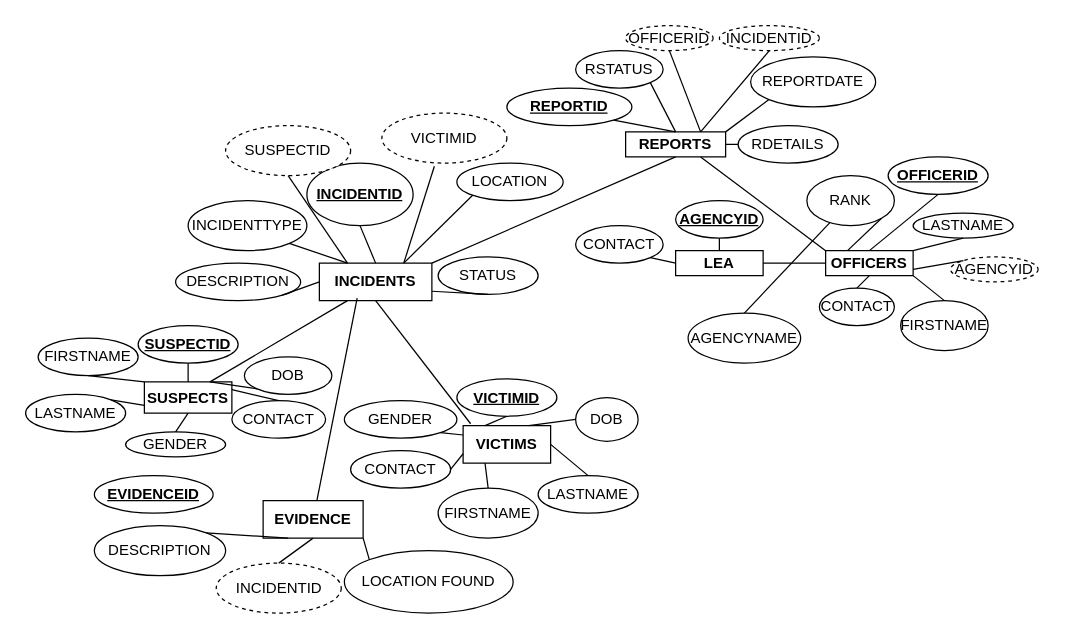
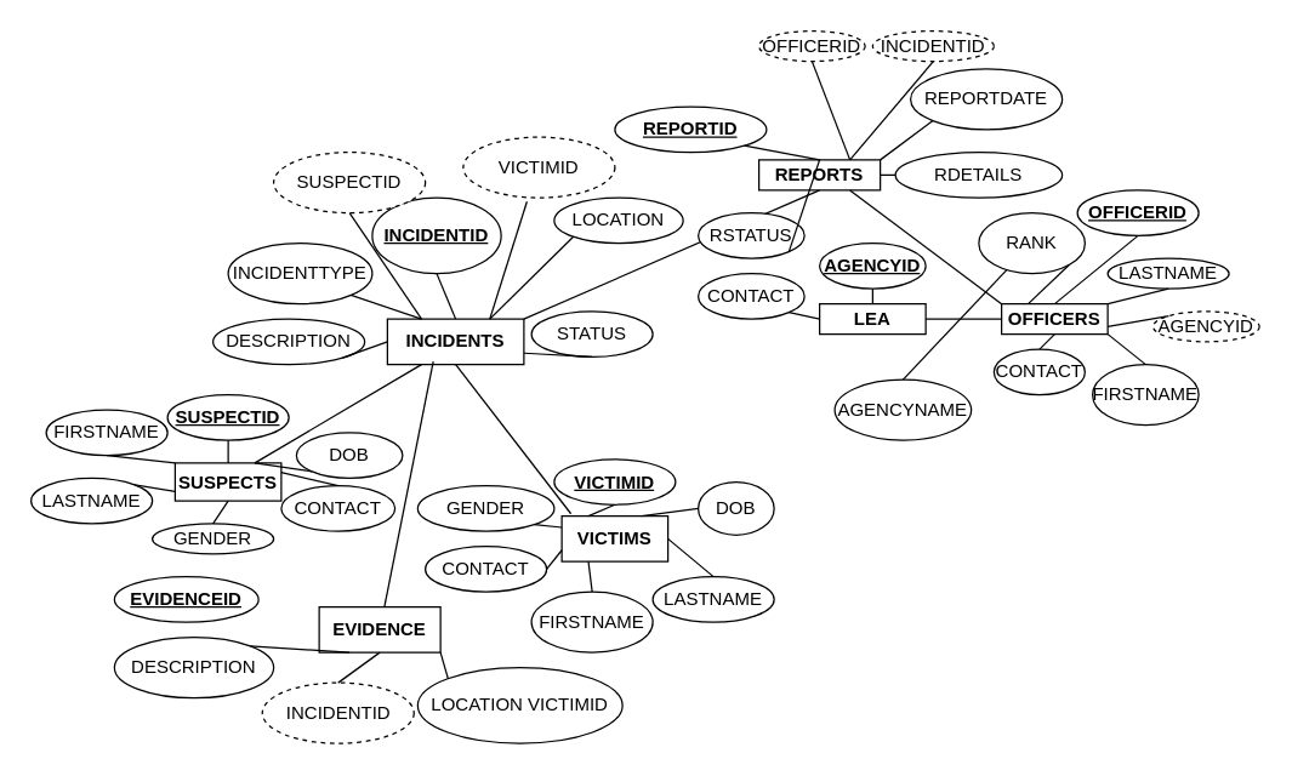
  <mxCell id="0" />
  <mxCell id="1" parent="0" />
  <mxCell id="2" value="&lt;b&gt;VICTIMS&lt;/b&gt;" style="rounded=0;whiteSpace=wrap;html=1;" parent="1" vertex="1"><mxGeometry x="370" y="340" width="70" height="30" as="geometry" /></mxCell>
  <mxCell id="3" value="CONTACT" style="ellipse;whiteSpace=wrap;html=1;" parent="1" vertex="1"><mxGeometry x="185" y="320" width="75" height="30" as="geometry" /></mxCell>
  <mxCell id="4" value="CONTACT" style="ellipse;whiteSpace=wrap;html=1;" parent="1" vertex="1"><mxGeometry x="280" y="360" width="80" height="30" as="geometry" /></mxCell>
  <mxCell id="5" value="LASTNAME" style="ellipse;whiteSpace=wrap;html=1;" parent="1" vertex="1"><mxGeometry x="430" y="380" width="80" height="30" as="geometry" /></mxCell>
  <mxCell id="6" value="&lt;b&gt;&lt;u&gt;VICTIMID&lt;/u&gt;&lt;/b&gt;" style="ellipse;whiteSpace=wrap;html=1;" parent="1" vertex="1"><mxGeometry x="365" y="302.5" width="80" height="30" as="geometry" /></mxCell>
  <mxCell id="7" value="&lt;b&gt;&lt;u&gt;SUSPECTID&lt;/u&gt;&lt;/b&gt;" style="ellipse;whiteSpace=wrap;html=1;" parent="1" vertex="1"><mxGeometry x="110" y="260" width="80" height="30" as="geometry" /></mxCell>
  <mxCell id="8" value="DOB" style="ellipse;whiteSpace=wrap;html=1;" parent="1" vertex="1"><mxGeometry x="460" y="317.5" width="50" height="35" as="geometry" /></mxCell>
  <mxCell id="9" value="FIRSTNAME" style="ellipse;whiteSpace=wrap;html=1;" parent="1" vertex="1"><mxGeometry x="30" y="270" width="80" height="30" as="geometry" /></mxCell>
  <mxCell id="10" value="&lt;b&gt;&lt;u&gt;INCIDENTID&lt;/u&gt;&lt;/b&gt;" style="ellipse;whiteSpace=wrap;html=1;" parent="1" vertex="1"><mxGeometry x="245" y="130" width="85" height="50" as="geometry" /></mxCell>
  <mxCell id="11" value="FIRSTNAME" style="ellipse;whiteSpace=wrap;html=1;" parent="1" vertex="1"><mxGeometry x="350" y="390" width="80" height="40" as="geometry" /></mxCell>
  <mxCell id="12" value="GENDER" style="ellipse;whiteSpace=wrap;html=1;" parent="1" vertex="1"><mxGeometry x="275" y="320" width="90" height="30" as="geometry" /></mxCell>
  <mxCell id="13" value="" style="endArrow=none;html=1;rounded=0;entryX=0;entryY=0.5;entryDx=0;entryDy=0;exitX=0.75;exitY=0;exitDx=0;exitDy=0;" parent="1" source="2" target="8" edge="1"><mxGeometry width="50" height="50" relative="1" as="geometry"><mxPoint x="410" y="380" as="sourcePoint" /><mxPoint x="460" y="330" as="targetPoint" /></mxGeometry></mxCell>
  <mxCell id="14" value="" style="endArrow=none;html=1;rounded=0;exitX=0.25;exitY=1;exitDx=0;exitDy=0;entryX=0.5;entryY=0;entryDx=0;entryDy=0;" parent="1" source="2" target="11" edge="1"><mxGeometry width="50" height="50" relative="1" as="geometry"><mxPoint x="410" y="380" as="sourcePoint" /><mxPoint x="460" y="330" as="targetPoint" /></mxGeometry></mxCell>
  <mxCell id="15" value="" style="endArrow=none;html=1;rounded=0;entryX=1;entryY=0.5;entryDx=0;entryDy=0;exitX=0;exitY=0.75;exitDx=0;exitDy=0;" parent="1" source="2" target="4" edge="1"><mxGeometry width="50" height="50" relative="1" as="geometry"><mxPoint x="410" y="380" as="sourcePoint" /><mxPoint x="460" y="330" as="targetPoint" /></mxGeometry></mxCell>
  <mxCell id="16" value="" style="endArrow=none;html=1;rounded=0;entryX=0.5;entryY=1;entryDx=0;entryDy=0;exitX=0.25;exitY=0;exitDx=0;exitDy=0;" parent="1" source="2" target="6" edge="1"><mxGeometry width="50" height="50" relative="1" as="geometry"><mxPoint x="410" y="380" as="sourcePoint" /><mxPoint x="460" y="330" as="targetPoint" /></mxGeometry></mxCell>
  <mxCell id="17" value="" style="endArrow=none;html=1;rounded=0;entryX=1;entryY=1;entryDx=0;entryDy=0;exitX=0;exitY=0.25;exitDx=0;exitDy=0;" parent="1" source="2" target="12" edge="1"><mxGeometry width="50" height="50" relative="1" as="geometry"><mxPoint x="370" y="360" as="sourcePoint" /><mxPoint x="460" y="330" as="targetPoint" /></mxGeometry></mxCell>
  <mxCell id="18" value="" style="endArrow=none;html=1;rounded=0;entryX=0.5;entryY=0;entryDx=0;entryDy=0;exitX=1;exitY=0.5;exitDx=0;exitDy=0;" parent="1" source="2" target="5" edge="1"><mxGeometry width="50" height="50" relative="1" as="geometry"><mxPoint x="370" y="400" as="sourcePoint" /><mxPoint x="420" y="350" as="targetPoint" /></mxGeometry></mxCell>
  <mxCell id="19" value="&lt;b&gt;SUSPECTS&lt;/b&gt;" style="rounded=0;whiteSpace=wrap;html=1;" parent="1" vertex="1"><mxGeometry x="115" y="305" width="70" height="25" as="geometry" /></mxCell>
  <mxCell id="20" value="LASTNAME" style="ellipse;whiteSpace=wrap;html=1;" parent="1" vertex="1"><mxGeometry x="20" y="315" width="80" height="30" as="geometry" /></mxCell>
  <mxCell id="21" value="DOB" style="ellipse;whiteSpace=wrap;html=1;" parent="1" vertex="1"><mxGeometry x="195" y="285" width="70" height="30" as="geometry" /></mxCell>
  <mxCell id="22" value="GENDER" style="ellipse;whiteSpace=wrap;html=1;" parent="1" vertex="1"><mxGeometry x="100" y="345" width="80" height="20" as="geometry" /></mxCell>
  <mxCell id="23" value="" style="endArrow=none;html=1;rounded=0;entryX=0.5;entryY=1;entryDx=0;entryDy=0;exitX=0.5;exitY=0;exitDx=0;exitDy=0;" parent="1" source="19" target="7" edge="1"><mxGeometry width="50" height="50" relative="1" as="geometry"><mxPoint x="180" y="320" as="sourcePoint" /><mxPoint x="230" y="270" as="targetPoint" /></mxGeometry></mxCell>
  <mxCell id="24" value="" style="endArrow=none;html=1;rounded=0;entryX=0.5;entryY=1;entryDx=0;entryDy=0;exitX=0;exitY=0;exitDx=0;exitDy=0;" parent="1" source="19" target="9" edge="1"><mxGeometry width="50" height="50" relative="1" as="geometry"><mxPoint x="180" y="320" as="sourcePoint" /><mxPoint x="230" y="270" as="targetPoint" /></mxGeometry></mxCell>
  <mxCell id="25" value="" style="endArrow=none;html=1;rounded=0;entryX=1;entryY=0;entryDx=0;entryDy=0;exitX=0;exitY=0.75;exitDx=0;exitDy=0;" parent="1" source="19" target="20" edge="1"><mxGeometry width="50" height="50" relative="1" as="geometry"><mxPoint x="180" y="320" as="sourcePoint" /><mxPoint x="230" y="270" as="targetPoint" /></mxGeometry></mxCell>
  <mxCell id="26" value="" style="endArrow=none;html=1;rounded=0;entryX=0.5;entryY=1;entryDx=0;entryDy=0;exitX=0.5;exitY=0;exitDx=0;exitDy=0;" parent="1" source="22" target="19" edge="1"><mxGeometry width="50" height="50" relative="1" as="geometry"><mxPoint x="180" y="320" as="sourcePoint" /><mxPoint x="230" y="270" as="targetPoint" /></mxGeometry></mxCell>
  <mxCell id="27" value="" style="endArrow=none;html=1;rounded=0;exitX=0.75;exitY=0;exitDx=0;exitDy=0;entryX=0;entryY=1;entryDx=0;entryDy=0;" parent="1" source="19" target="21" edge="1"><mxGeometry width="50" height="50" relative="1" as="geometry"><mxPoint x="180" y="320" as="sourcePoint" /><mxPoint x="230" y="270" as="targetPoint" /></mxGeometry></mxCell>
  <mxCell id="28" value="" style="endArrow=none;html=1;rounded=0;entryX=0.5;entryY=0;entryDx=0;entryDy=0;exitX=1;exitY=0.25;exitDx=0;exitDy=0;" parent="1" source="19" target="3" edge="1"><mxGeometry width="50" height="50" relative="1" as="geometry"><mxPoint x="180" y="320" as="sourcePoint" /><mxPoint x="230" y="270" as="targetPoint" /></mxGeometry></mxCell>
  <mxCell id="29" value="&lt;b&gt;INCIDENTS&lt;/b&gt;" style="rounded=0;whiteSpace=wrap;html=1;" parent="1" vertex="1"><mxGeometry x="255" y="210" width="90" height="30" as="geometry" /></mxCell>
  <mxCell id="30" value="" style="endArrow=none;html=1;rounded=0;exitX=0.75;exitY=0;exitDx=0;exitDy=0;entryX=0.25;entryY=1;entryDx=0;entryDy=0;" parent="1" source="19" target="29" edge="1"><mxGeometry width="50" height="50" relative="1" as="geometry"><mxPoint x="260" y="240" as="sourcePoint" /><mxPoint x="310" y="190" as="targetPoint" /></mxGeometry></mxCell>
  <mxCell id="31" value="" style="endArrow=none;html=1;rounded=0;entryX=0.086;entryY=-0.05;entryDx=0;entryDy=0;entryPerimeter=0;exitX=0.5;exitY=1;exitDx=0;exitDy=0;" parent="1" source="29" target="2" edge="1"><mxGeometry width="50" height="50" relative="1" as="geometry"><mxPoint x="260" y="240" as="sourcePoint" /><mxPoint x="310" y="190" as="targetPoint" /></mxGeometry></mxCell>
  <mxCell id="32" value="" style="endArrow=none;html=1;rounded=0;entryX=0.5;entryY=1;entryDx=0;entryDy=0;exitX=0.5;exitY=0;exitDx=0;exitDy=0;" parent="1" source="29" target="10" edge="1"><mxGeometry width="50" height="50" relative="1" as="geometry"><mxPoint x="260" y="240" as="sourcePoint" /><mxPoint x="310" y="190" as="targetPoint" /></mxGeometry></mxCell>
  <mxCell id="33" value="INCIDENTTYPE" style="ellipse;whiteSpace=wrap;html=1;" parent="1" vertex="1"><mxGeometry x="150" y="160" width="95" height="40" as="geometry" /></mxCell>
  <mxCell id="34" value="LOCATION" style="ellipse;whiteSpace=wrap;html=1;" parent="1" vertex="1"><mxGeometry x="365" y="130" width="85" height="30" as="geometry" /></mxCell>
  <mxCell id="35" value="DESCRIPTION" style="ellipse;whiteSpace=wrap;html=1;" parent="1" vertex="1"><mxGeometry x="140" y="210" width="100" height="30" as="geometry" /></mxCell>
  <mxCell id="36" value="STATUS" style="ellipse;whiteSpace=wrap;html=1;" parent="1" vertex="1"><mxGeometry x="350" y="205" width="80" height="30" as="geometry" /></mxCell>
  <mxCell id="37" value="" style="endArrow=none;html=1;rounded=0;entryX=1;entryY=1;entryDx=0;entryDy=0;exitX=0.25;exitY=0;exitDx=0;exitDy=0;" parent="1" source="29" target="33" edge="1"><mxGeometry width="50" height="50" relative="1" as="geometry"><mxPoint x="260" y="240" as="sourcePoint" /><mxPoint x="310" y="190" as="targetPoint" /></mxGeometry></mxCell>
  <mxCell id="38" value="" style="endArrow=none;html=1;rounded=0;entryX=0;entryY=1;entryDx=0;entryDy=0;exitX=0.75;exitY=0;exitDx=0;exitDy=0;" parent="1" source="29" target="34" edge="1"><mxGeometry width="50" height="50" relative="1" as="geometry"><mxPoint x="260" y="240" as="sourcePoint" /><mxPoint x="310" y="190" as="targetPoint" /></mxGeometry></mxCell>
  <mxCell id="39" value="" style="endArrow=none;html=1;rounded=0;entryX=1;entryY=1;entryDx=0;entryDy=0;exitX=0;exitY=0.5;exitDx=0;exitDy=0;" parent="1" source="29" target="35" edge="1"><mxGeometry width="50" height="50" relative="1" as="geometry"><mxPoint x="260" y="240" as="sourcePoint" /><mxPoint x="310" y="190" as="targetPoint" /></mxGeometry></mxCell>
  <mxCell id="40" value="" style="endArrow=none;html=1;rounded=0;entryX=0.5;entryY=1;entryDx=0;entryDy=0;exitX=1;exitY=0.75;exitDx=0;exitDy=0;" parent="1" source="29" target="36" edge="1"><mxGeometry width="50" height="50" relative="1" as="geometry"><mxPoint x="260" y="240" as="sourcePoint" /><mxPoint x="310" y="190" as="targetPoint" /></mxGeometry></mxCell>
  <mxCell id="41" value="VICTIMID" style="ellipse;whiteSpace=wrap;html=1;align=center;dashed=1;" parent="1" vertex="1"><mxGeometry x="305" y="90" width="100" height="40" as="geometry" /></mxCell>
  <mxCell id="42" value="SUSPECTID" style="ellipse;whiteSpace=wrap;html=1;align=center;dashed=1;" parent="1" vertex="1"><mxGeometry x="180" y="100" width="100" height="40" as="geometry" /></mxCell>
  <mxCell id="43" value="" style="endArrow=none;html=1;rounded=0;entryX=0.5;entryY=1;entryDx=0;entryDy=0;exitX=0.25;exitY=0;exitDx=0;exitDy=0;" parent="1" source="29" target="42" edge="1"><mxGeometry width="50" height="50" relative="1" as="geometry"><mxPoint x="260" y="240" as="sourcePoint" /><mxPoint x="310" y="190" as="targetPoint" /></mxGeometry></mxCell>
  <mxCell id="44" value="" style="endArrow=none;html=1;rounded=0;entryX=0.42;entryY=1.062;entryDx=0;entryDy=0;entryPerimeter=0;exitX=0.75;exitY=0;exitDx=0;exitDy=0;" parent="1" source="29" target="41" edge="1"><mxGeometry width="50" height="50" relative="1" as="geometry"><mxPoint x="260" y="240" as="sourcePoint" /><mxPoint x="310" y="190" as="targetPoint" /></mxGeometry></mxCell>
  <mxCell id="45" value="&lt;b&gt;LEA&lt;/b&gt;" style="rounded=0;whiteSpace=wrap;html=1;" parent="1" vertex="1"><mxGeometry x="540" y="200" width="70" height="20" as="geometry" /></mxCell>
  <mxCell id="46" value="CONTACT" style="ellipse;whiteSpace=wrap;html=1;" parent="1" vertex="1"><mxGeometry x="460" y="180" width="70" height="30" as="geometry" /></mxCell>
  <mxCell id="47" value="AGENCYNAME" style="ellipse;whiteSpace=wrap;html=1;" parent="1" vertex="1"><mxGeometry x="550" y="250" width="90" height="40" as="geometry" /></mxCell>
  <mxCell id="48" value="&lt;b&gt;&lt;u&gt;AGENCYID&lt;/u&gt;&lt;/b&gt;" style="ellipse;whiteSpace=wrap;html=1;" parent="1" vertex="1"><mxGeometry x="540" y="160" width="70" height="30" as="geometry" /></mxCell>
  <mxCell id="49" value="" style="endArrow=none;html=1;rounded=0;entryX=0.5;entryY=1;entryDx=0;entryDy=0;exitX=0.5;exitY=0;exitDx=0;exitDy=0;" parent="1" source="45" target="48" edge="1"><mxGeometry width="50" height="50" relative="1" as="geometry"><mxPoint x="480" y="210" as="sourcePoint" /><mxPoint x="530" y="160" as="targetPoint" /></mxGeometry></mxCell>
  <mxCell id="50" value="" style="endArrow=none;html=1;rounded=0;entryX=1;entryY=1;entryDx=0;entryDy=0;exitX=0;exitY=0.5;exitDx=0;exitDy=0;" parent="1" source="45" target="46" edge="1"><mxGeometry width="50" height="50" relative="1" as="geometry"><mxPoint x="480" y="210" as="sourcePoint" /><mxPoint x="530" y="160" as="targetPoint" /></mxGeometry></mxCell>
  <mxCell id="51" value="" style="endArrow=none;html=1;rounded=0;exitX=0.5;exitY=0;exitDx=0;exitDy=0;" parent="1" source="47" target="57" edge="1"><mxGeometry width="50" height="50" relative="1" as="geometry"><mxPoint x="480" y="210" as="sourcePoint" /><mxPoint x="530" y="160" as="targetPoint" /></mxGeometry></mxCell>
  <mxCell id="52" value="&lt;b&gt;&lt;u&gt;OFFICERID&lt;/u&gt;&lt;/b&gt;" style="ellipse;whiteSpace=wrap;html=1;" parent="1" vertex="1"><mxGeometry x="710" y="125" width="80" height="30" as="geometry" /></mxCell>
  <mxCell id="53" value="&lt;b&gt;OFFICERS&lt;/b&gt;" style="rounded=0;whiteSpace=wrap;html=1;" parent="1" vertex="1"><mxGeometry x="660" y="200" width="70" height="20" as="geometry" /></mxCell>
  <mxCell id="54" value="" style="endArrow=none;html=1;rounded=0;exitX=1;exitY=0.5;exitDx=0;exitDy=0;entryX=0;entryY=0.5;entryDx=0;entryDy=0;fillColor=#FF6666;" parent="1" source="45" target="53" edge="1"><mxGeometry width="50" height="50" relative="1" as="geometry"><mxPoint x="650" y="210" as="sourcePoint" /><mxPoint x="700" y="160" as="targetPoint" /></mxGeometry></mxCell>
  <mxCell id="55" value="" style="endArrow=none;html=1;rounded=0;entryX=0.5;entryY=1;entryDx=0;entryDy=0;exitX=0.5;exitY=0;exitDx=0;exitDy=0;" parent="1" source="53" target="52" edge="1"><mxGeometry width="50" height="50" relative="1" as="geometry"><mxPoint x="650" y="210" as="sourcePoint" /><mxPoint x="700" y="160" as="targetPoint" /></mxGeometry></mxCell>
  <mxCell id="56" value="LASTNAME" style="ellipse;whiteSpace=wrap;html=1;" parent="1" vertex="1"><mxGeometry x="730" y="170" width="80" height="20" as="geometry" /></mxCell>
  <mxCell id="57" value="RANK" style="ellipse;whiteSpace=wrap;html=1;" parent="1" vertex="1"><mxGeometry x="645" y="140" width="70" height="40" as="geometry" /></mxCell>
  <mxCell id="58" value="FIRSTNAME" style="ellipse;whiteSpace=wrap;html=1;" parent="1" vertex="1"><mxGeometry x="720" y="240" width="70" height="40" as="geometry" /></mxCell>
  <mxCell id="59" value="CONTACT" style="ellipse;whiteSpace=wrap;html=1;" parent="1" vertex="1"><mxGeometry x="655" y="230" width="60" height="30" as="geometry" /></mxCell>
  <mxCell id="60" value="" style="endArrow=none;html=1;rounded=0;entryX=1;entryY=1;entryDx=0;entryDy=0;exitX=0.25;exitY=0;exitDx=0;exitDy=0;" parent="1" source="53" target="57" edge="1"><mxGeometry width="50" height="50" relative="1" as="geometry"><mxPoint x="650" y="210" as="sourcePoint" /><mxPoint x="700" y="160" as="targetPoint" /></mxGeometry></mxCell>
  <mxCell id="61" value="" style="endArrow=none;html=1;rounded=0;entryX=1;entryY=1;entryDx=0;entryDy=0;exitX=0.5;exitY=0;exitDx=0;exitDy=0;" parent="1" source="58" target="53" edge="1"><mxGeometry width="50" height="50" relative="1" as="geometry"><mxPoint x="650" y="210" as="sourcePoint" /><mxPoint x="700" y="160" as="targetPoint" /></mxGeometry></mxCell>
  <mxCell id="62" value="" style="endArrow=none;html=1;rounded=0;entryX=0.5;entryY=1;entryDx=0;entryDy=0;exitX=1;exitY=0;exitDx=0;exitDy=0;" parent="1" source="53" target="56" edge="1"><mxGeometry width="50" height="50" relative="1" as="geometry"><mxPoint x="650" y="210" as="sourcePoint" /><mxPoint x="780.251" y="155.607" as="targetPoint" /></mxGeometry></mxCell>
  <mxCell id="63" value="AGENCYID" style="ellipse;whiteSpace=wrap;html=1;align=center;dashed=1;" parent="1" vertex="1"><mxGeometry x="760" y="205" width="70" height="20" as="geometry" /></mxCell>
  <mxCell id="64" value="" style="endArrow=none;html=1;rounded=0;entryX=0;entryY=0;entryDx=0;entryDy=0;exitX=1;exitY=0.75;exitDx=0;exitDy=0;" parent="1" source="53" target="63" edge="1"><mxGeometry width="50" height="50" relative="1" as="geometry"><mxPoint x="650" y="210" as="sourcePoint" /><mxPoint x="700" y="160" as="targetPoint" /></mxGeometry></mxCell>
  <mxCell id="65" value="" style="endArrow=none;html=1;rounded=0;entryX=0.5;entryY=1;entryDx=0;entryDy=0;exitX=0.5;exitY=0;exitDx=0;exitDy=0;" parent="1" source="59" target="53" edge="1"><mxGeometry width="50" height="50" relative="1" as="geometry"><mxPoint x="830" y="320" as="sourcePoint" /><mxPoint x="880" y="270" as="targetPoint" /></mxGeometry></mxCell>
  <mxCell id="66" value="" style="endArrow=none;html=1;rounded=0;entryX=0.336;entryY=0.933;entryDx=0;entryDy=0;entryPerimeter=0;" parent="1" source="67" target="29" edge="1"><mxGeometry width="50" height="50" relative="1" as="geometry"><mxPoint x="250" y="440" as="sourcePoint" /><mxPoint x="540" y="250" as="targetPoint" /></mxGeometry></mxCell>
  <mxCell id="67" value="&lt;b&gt;EVIDENCE&lt;/b&gt;" style="rounded=0;whiteSpace=wrap;html=1;" parent="1" vertex="1"><mxGeometry x="210" y="400" width="80" height="30" as="geometry" /></mxCell>
  <mxCell id="68" value="INCIDENTID" style="ellipse;whiteSpace=wrap;html=1;align=center;dashed=1;" parent="1" vertex="1"><mxGeometry x="172.5" y="450" width="100" height="40" as="geometry" /></mxCell>
  <mxCell id="69" value="&lt;b&gt;&lt;u&gt;EVIDENCEID&lt;/u&gt;&lt;/b&gt;" style="ellipse;whiteSpace=wrap;html=1;" parent="1" vertex="1"><mxGeometry x="75" y="380" width="95" height="30" as="geometry" /></mxCell>
- <mxCell id="70" value="LOCATION FOUND" style="ellipse;whiteSpace=wrap;html=1;" parent="1" vertex="1"><mxGeometry x="275" y="440" width="135" height="50" as="geometry" /></mxCell>
+ <mxCell id="70" value="LOCATION VICTIMID" style="ellipse;whiteSpace=wrap;html=1;" parent="1" vertex="1"><mxGeometry x="275" y="440" width="135" height="50" as="geometry" /></mxCell>
  <mxCell id="71" value="DESCRIPTION" style="ellipse;whiteSpace=wrap;html=1;" parent="1" vertex="1"><mxGeometry x="75" y="420" width="105" height="40" as="geometry" /></mxCell>
  <mxCell id="72" value="" style="endArrow=none;html=1;rounded=0;entryX=1;entryY=0;entryDx=0;entryDy=0;exitX=0.25;exitY=1;exitDx=0;exitDy=0;" parent="1" source="67" target="71" edge="1"><mxGeometry width="50" height="50" relative="1" as="geometry"><mxPoint x="430" y="300" as="sourcePoint" /><mxPoint x="480" y="250" as="targetPoint" /></mxGeometry></mxCell>
  <mxCell id="73" value="" style="endArrow=none;html=1;rounded=0;entryX=0.5;entryY=1;entryDx=0;entryDy=0;exitX=0.5;exitY=0;exitDx=0;exitDy=0;" parent="1" source="68" target="67" edge="1"><mxGeometry width="50" height="50" relative="1" as="geometry"><mxPoint x="430" y="300" as="sourcePoint" /><mxPoint x="480" y="250" as="targetPoint" /></mxGeometry></mxCell>
  <mxCell id="74" value="" style="endArrow=none;html=1;rounded=0;entryX=1;entryY=1;entryDx=0;entryDy=0;exitX=0;exitY=0;exitDx=0;exitDy=0;" parent="1" source="70" target="67" edge="1"><mxGeometry width="50" height="50" relative="1" as="geometry"><mxPoint x="430" y="300" as="sourcePoint" /><mxPoint x="480" y="250" as="targetPoint" /></mxGeometry></mxCell>
  <mxCell id="75" value="&lt;b&gt;REPORTS&lt;/b&gt;" style="rounded=0;whiteSpace=wrap;html=1;" parent="1" vertex="1"><mxGeometry x="500" y="105" width="80" height="20" as="geometry" /></mxCell>
  <mxCell id="76" value="" style="endArrow=none;html=1;rounded=0;entryX=0.5;entryY=1;entryDx=0;entryDy=0;exitX=1;exitY=0;exitDx=0;exitDy=0;" parent="1" source="29" target="75" edge="1"><mxGeometry width="50" height="50" relative="1" as="geometry"><mxPoint x="430" y="220" as="sourcePoint" /><mxPoint x="480" y="170" as="targetPoint" /></mxGeometry></mxCell>
  <mxCell id="77" value="" style="endArrow=none;html=1;rounded=0;entryX=0.75;entryY=1;entryDx=0;entryDy=0;exitX=0;exitY=0;exitDx=0;exitDy=0;" parent="1" source="53" target="75" edge="1"><mxGeometry width="50" height="50" relative="1" as="geometry"><mxPoint x="530" y="250" as="sourcePoint" /><mxPoint x="580" y="200" as="targetPoint" /></mxGeometry></mxCell>
- <mxCell id="78" value="RDETAILS" style="ellipse;whiteSpace=wrap;html=1;" parent="1" vertex="1"><mxGeometry x="590" y="100" width="80" height="30" as="geometry" /></mxCell>
+ <mxCell id="78" value="RDETAILS" style="ellipse;whiteSpace=wrap;html=1;" parent="1" vertex="1"><mxGeometry x="590" y="100" width="110" height="30" as="geometry" /></mxCell>
  <mxCell id="79" value="&lt;u&gt;&lt;b&gt;REPORTID&lt;/b&gt;&lt;/u&gt;" style="ellipse;whiteSpace=wrap;html=1;" parent="1" vertex="1"><mxGeometry x="405" y="70" width="100" height="30" as="geometry" /></mxCell>
  <mxCell id="80" value="REPORTDATE" style="ellipse;whiteSpace=wrap;html=1;" parent="1" vertex="1"><mxGeometry x="600" y="45" width="100" height="40" as="geometry" /></mxCell>
- <mxCell id="81" value="RSTATUS" style="ellipse;whiteSpace=wrap;html=1;" parent="1" vertex="1"><mxGeometry x="460" y="40" width="70" height="30" as="geometry" /></mxCell>
+ <mxCell id="81" value="RSTATUS" style="ellipse;whiteSpace=wrap;html=1;" parent="1" vertex="1"><mxGeometry x="460" y="140" width="70" height="30" as="geometry" /></mxCell>
  <mxCell id="82" value="OFFICERID" style="ellipse;whiteSpace=wrap;html=1;align=center;dashed=1;" parent="1" vertex="1"><mxGeometry x="500" y="20" width="70" height="20" as="geometry" /></mxCell>
  <mxCell id="83" value="INCIDENTID" style="ellipse;whiteSpace=wrap;html=1;align=center;dashed=1;" parent="1" vertex="1"><mxGeometry x="575" y="20" width="80" height="20" as="geometry" /></mxCell>
  <mxCell id="84" value="" style="endArrow=none;html=1;rounded=0;entryX=1;entryY=1;entryDx=0;entryDy=0;exitX=0.5;exitY=0;exitDx=0;exitDy=0;" parent="1" source="75" target="79" edge="1"><mxGeometry width="50" height="50" relative="1" as="geometry"><mxPoint x="510" y="170" as="sourcePoint" /><mxPoint x="560" y="120" as="targetPoint" /></mxGeometry></mxCell>
  <mxCell id="85" value="" style="endArrow=none;html=1;rounded=0;entryX=0;entryY=0.5;entryDx=0;entryDy=0;exitX=1;exitY=0.5;exitDx=0;exitDy=0;" parent="1" source="75" target="78" edge="1"><mxGeometry width="50" height="50" relative="1" as="geometry"><mxPoint x="510" y="170" as="sourcePoint" /><mxPoint x="560" y="120" as="targetPoint" /></mxGeometry></mxCell>
  <mxCell id="86" value="" style="endArrow=none;html=1;rounded=0;entryX=0;entryY=1;entryDx=0;entryDy=0;exitX=1;exitY=0;exitDx=0;exitDy=0;" parent="1" source="75" target="80" edge="1"><mxGeometry width="50" height="50" relative="1" as="geometry"><mxPoint x="510" y="170" as="sourcePoint" /><mxPoint x="560" y="120" as="targetPoint" /></mxGeometry></mxCell>
  <mxCell id="87" value="" style="endArrow=none;html=1;rounded=0;entryX=1;entryY=1;entryDx=0;entryDy=0;exitX=0.5;exitY=0;exitDx=0;exitDy=0;" parent="1" source="75" target="81" edge="1"><mxGeometry width="50" height="50" relative="1" as="geometry"><mxPoint x="510" y="170" as="sourcePoint" /><mxPoint x="560" y="120" as="targetPoint" /></mxGeometry></mxCell>
  <mxCell id="88" value="" style="endArrow=none;html=1;rounded=0;entryX=0.5;entryY=1;entryDx=0;entryDy=0;exitX=0.75;exitY=0;exitDx=0;exitDy=0;" parent="1" source="75" target="82" edge="1"><mxGeometry width="50" height="50" relative="1" as="geometry"><mxPoint x="510" y="170" as="sourcePoint" /><mxPoint x="560" y="120" as="targetPoint" /></mxGeometry></mxCell>
  <mxCell id="89" value="" style="endArrow=none;html=1;rounded=0;entryX=0.5;entryY=1;entryDx=0;entryDy=0;exitX=0.75;exitY=0;exitDx=0;exitDy=0;" parent="1" source="75" target="83" edge="1"><mxGeometry width="50" height="50" relative="1" as="geometry"><mxPoint x="510" y="170" as="sourcePoint" /><mxPoint x="560" y="120" as="targetPoint" /></mxGeometry></mxCell>
